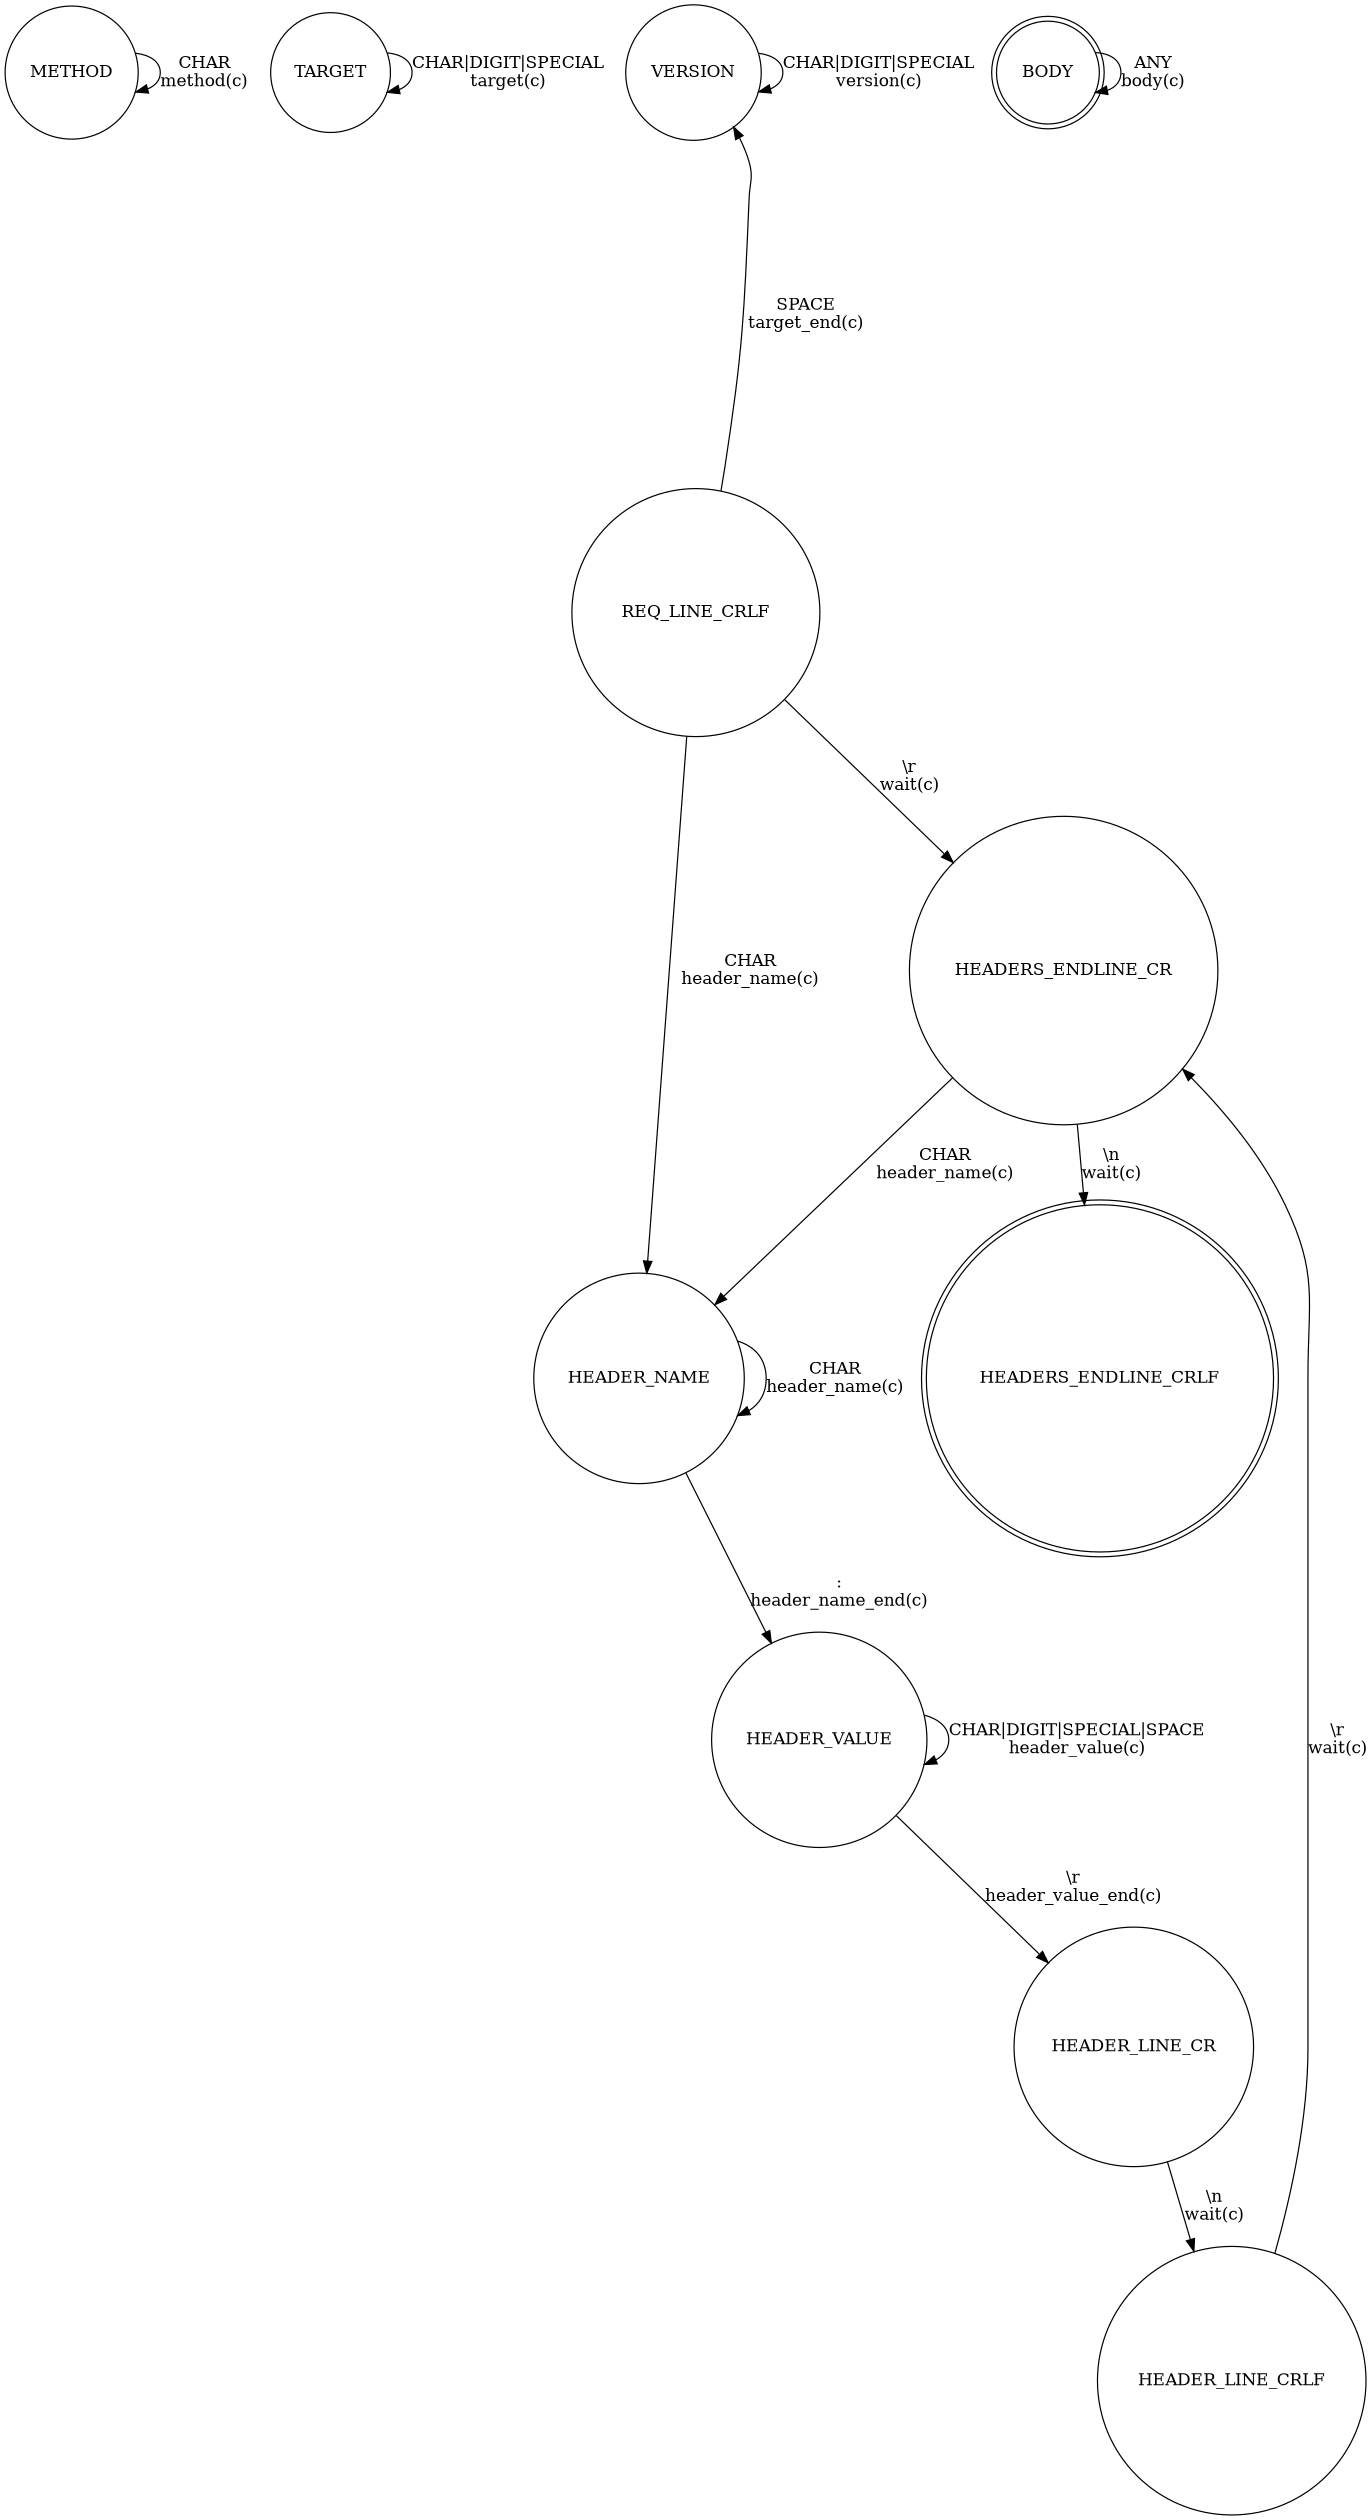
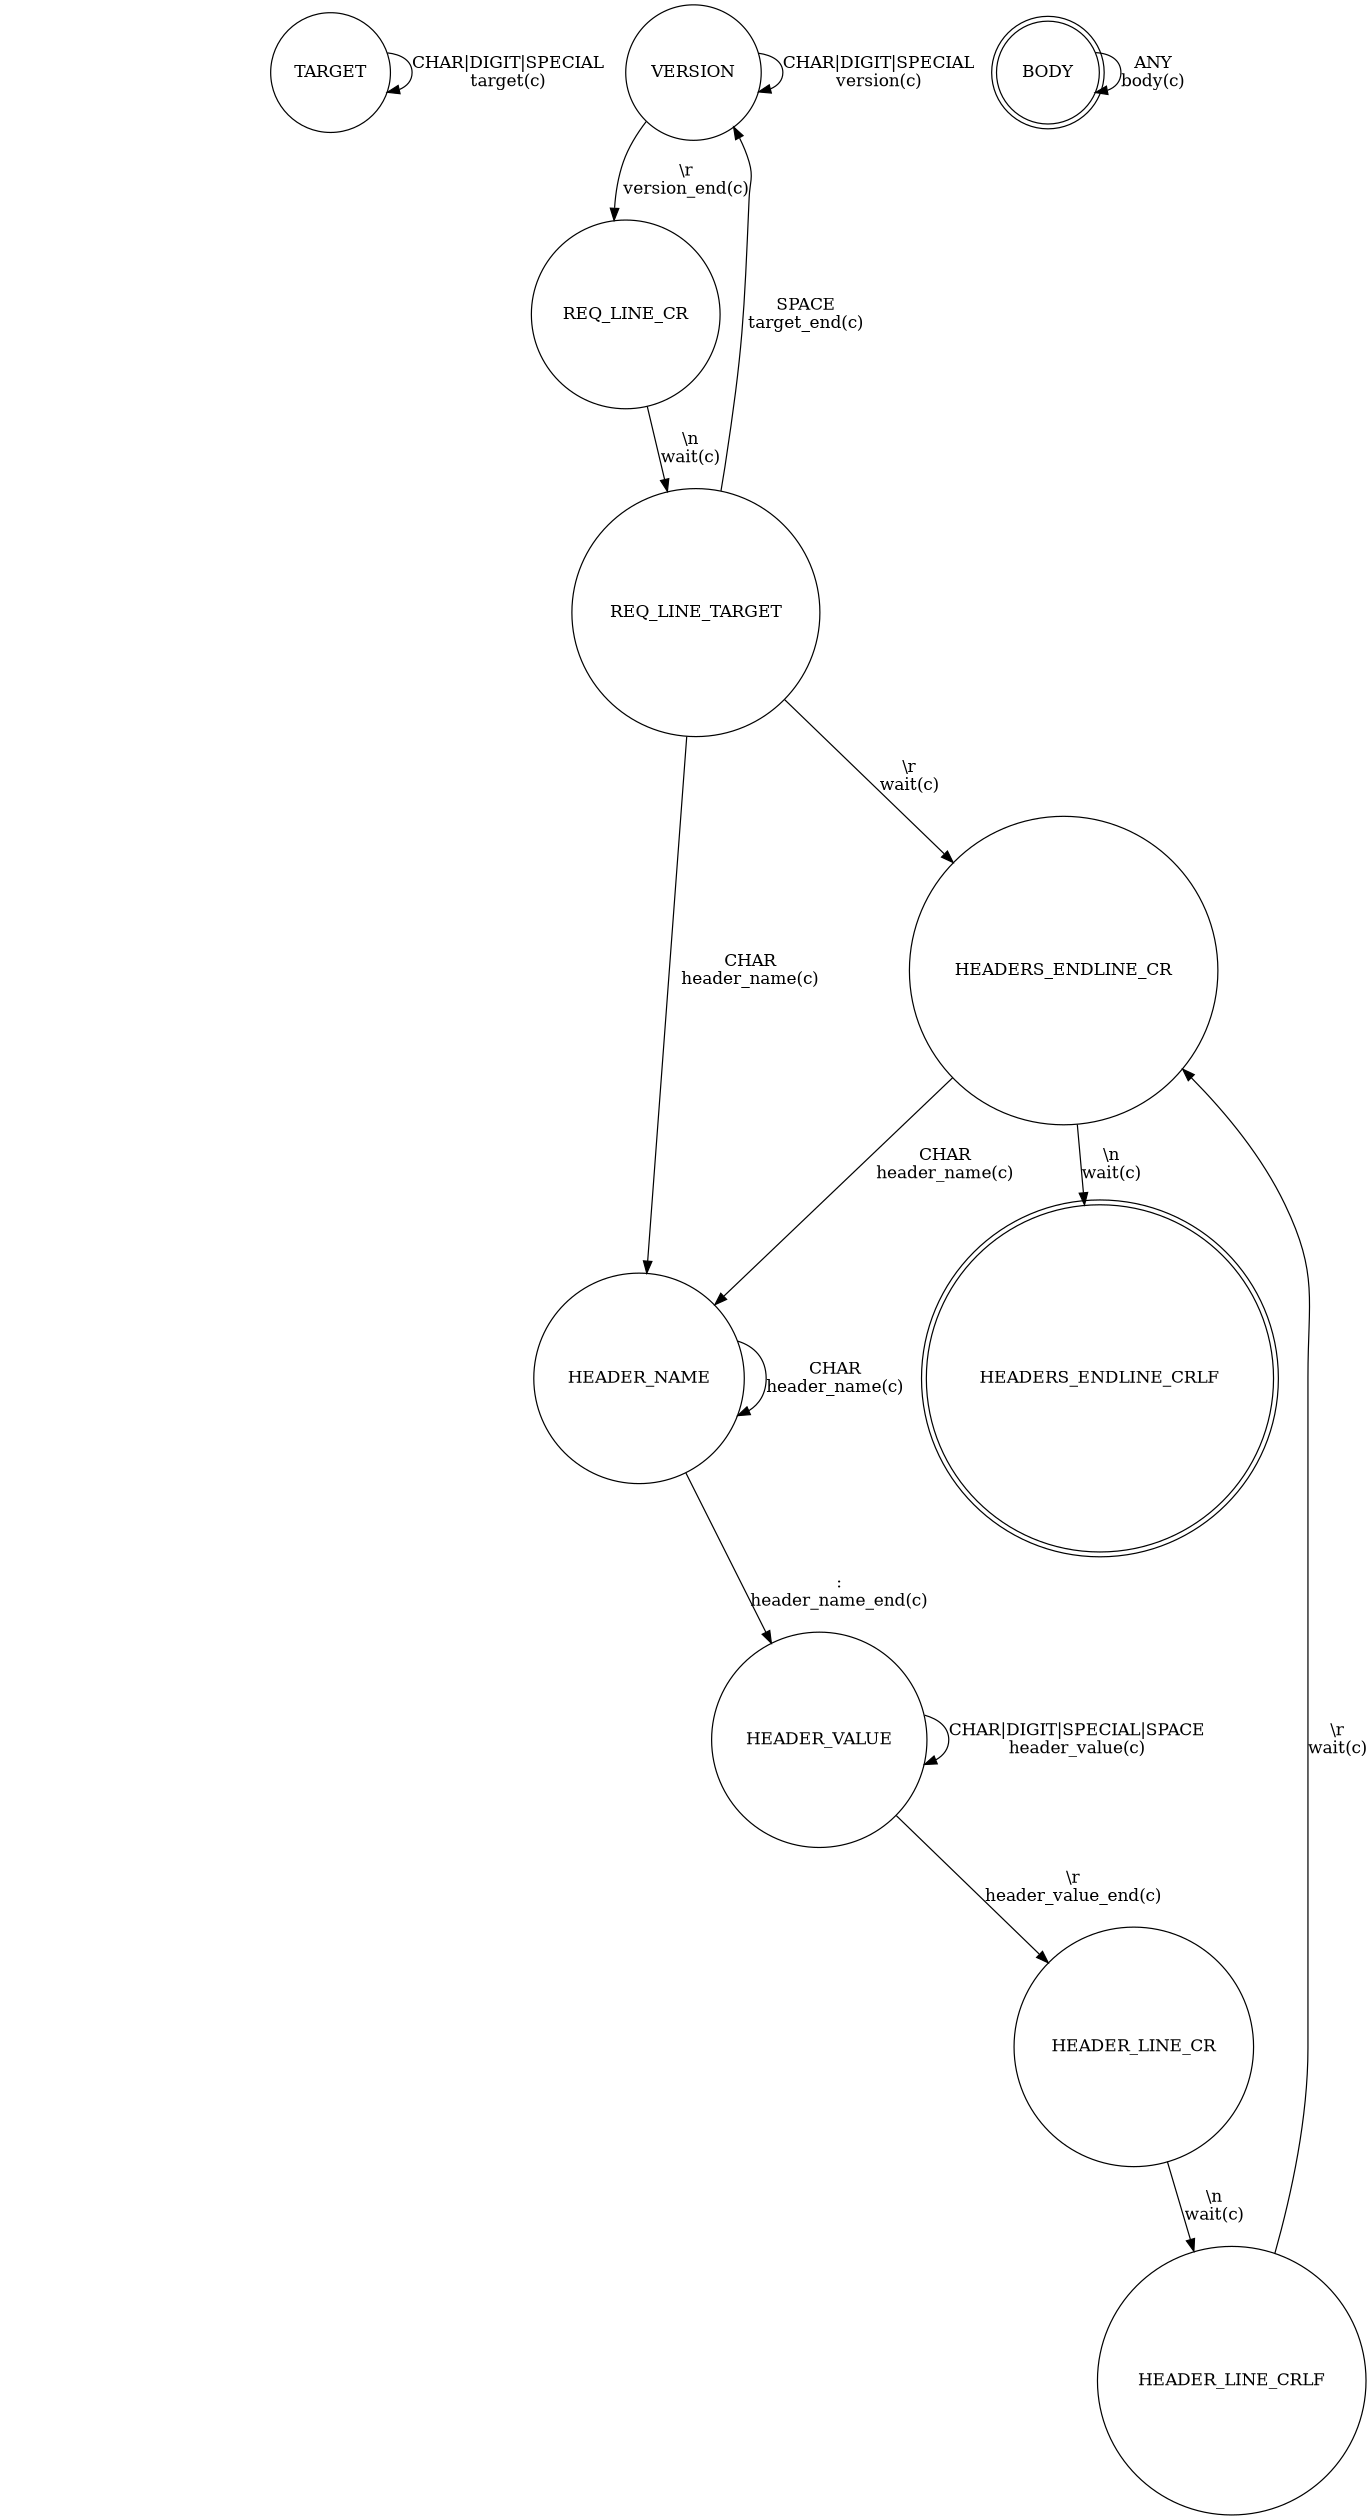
  digraph {
    node [shape=circle]
-   METHOD
    TARGET
    VERSION
-   REQ_LINE_CRLF
+   REQ_LINE_CR
+   REQ_LINE_CRLF [label=REQ_LINE_TARGET]
    HEADER_NAME
    HEADERS_ENDLINE_CR
    HEADER_VALUE
    HEADERS_ENDLINE_CRLF [shape=doublecircle]
    HEADER_LINE_CR
    HEADER_LINE_CRLF
    BODY [shape=doublecircle]
-   METHOD -> METHOD [label="CHAR\nmethod(c)"]
    TARGET -> TARGET [label="CHAR|DIGIT|SPECIAL\ntarget(c)"]
    VERSION -> VERSION [label="CHAR|DIGIT|SPECIAL\nversion(c)"]
+   VERSION -> REQ_LINE_CR [label="\\r\nversion_end(c)"]
+   REQ_LINE_CR -> REQ_LINE_CRLF [label="\\n\nwait(c)"]
    REQ_LINE_CRLF -> VERSION [label="SPACE\ntarget_end(c)"]
    REQ_LINE_CRLF -> HEADER_NAME [label="CHAR\nheader_name(c)"]
    REQ_LINE_CRLF -> HEADERS_ENDLINE_CR [label="\\r\nwait(c)"]
    HEADER_NAME -> HEADER_NAME [label="CHAR\nheader_name(c)"]
    HEADER_NAME -> HEADER_VALUE [label=":\nheader_name_end(c)"]
    HEADERS_ENDLINE_CR -> HEADER_NAME [label="CHAR\nheader_name(c)"]
    HEADERS_ENDLINE_CR -> HEADERS_ENDLINE_CRLF [label="\\n\nwait(c)"]
    HEADER_VALUE -> HEADER_VALUE [label="CHAR|DIGIT|SPECIAL|SPACE\nheader_value(c)"]
    HEADER_VALUE -> HEADER_LINE_CR [label="\\r\nheader_value_end(c)"]
    HEADER_LINE_CR -> HEADER_LINE_CRLF [label="\\n\nwait(c)"]
    HEADER_LINE_CRLF -> HEADERS_ENDLINE_CR [label="\\r\nwait(c)"]
    BODY -> BODY [label="ANY\nbody(c)"]
  }
